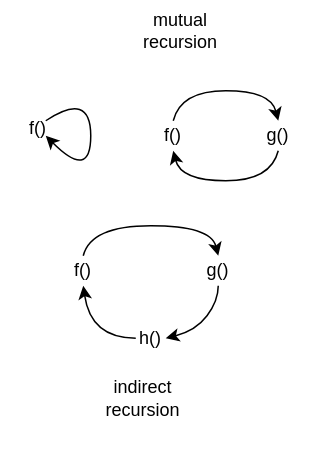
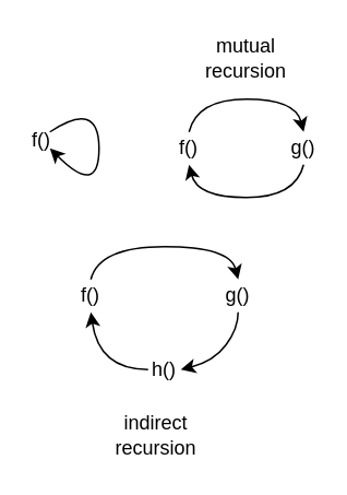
  <mxCell id="0" />
  <mxCell id="1" parent="0" />
  <mxCell id="2" value="f()" style="text;html=1;strokeColor=none;fillColor=none;align=center;verticalAlign=middle;whiteSpace=wrap;rounded=0;" vertex="1" parent="1"><mxGeometry x="20" y="80" width="10" height="10" as="geometry" /></mxCell>
  <mxCell id="3" value="" style="curved=1;endArrow=classic;html=1;rounded=0;exitX=1;exitY=0;exitDx=0;exitDy=0;entryX=1;entryY=1;entryDx=0;entryDy=0;" edge="1" parent="1" source="2" target="2"><mxGeometry width="50" height="50" relative="1" as="geometry"><mxPoint x="100" y="60" as="sourcePoint" /><mxPoint x="180" y="40" as="targetPoint" /><Array as="points"><mxPoint x="60" y="60" /><mxPoint x="60" y="120" /></Array></mxGeometry></mxCell>
  <mxCell id="4" value="f()" style="text;html=1;strokeColor=none;fillColor=none;align=center;verticalAlign=middle;whiteSpace=wrap;rounded=0;" vertex="1" parent="1"><mxGeometry x="110" y="80" width="10" height="20" as="geometry" /></mxCell>
  <mxCell id="5" value="" style="curved=1;endArrow=classic;html=1;rounded=0;exitX=0.5;exitY=0;exitDx=0;exitDy=0;entryX=0.5;entryY=0;entryDx=0;entryDy=0;" edge="1" parent="1" source="4" target="6"><mxGeometry width="50" height="50" relative="1" as="geometry"><mxPoint x="190" y="60" as="sourcePoint" /><mxPoint x="270" y="40" as="targetPoint" /><Array as="points"><mxPoint x="120" y="60" /><mxPoint x="180" y="60" /></Array></mxGeometry></mxCell>
  <mxCell id="6" value="g()" style="text;html=1;strokeColor=none;fillColor=none;align=center;verticalAlign=middle;whiteSpace=wrap;rounded=0;" vertex="1" parent="1"><mxGeometry x="180" y="80" width="10" height="20" as="geometry" /></mxCell>
  <mxCell id="7" value="" style="curved=1;endArrow=classic;html=1;rounded=0;exitX=0.5;exitY=1;exitDx=0;exitDy=0;entryX=0.5;entryY=1;entryDx=0;entryDy=0;" edge="1" parent="1" source="6" target="4"><mxGeometry width="50" height="50" relative="1" as="geometry"><mxPoint x="140" y="140" as="sourcePoint" /><mxPoint x="200" y="140" as="targetPoint" /><Array as="points"><mxPoint x="180" y="120" /><mxPoint x="120" y="120" /></Array></mxGeometry></mxCell>
  <mxCell id="8" value="f()" style="text;html=1;strokeColor=none;fillColor=none;align=center;verticalAlign=middle;whiteSpace=wrap;rounded=0;" vertex="1" parent="1"><mxGeometry x="50" y="170" width="10" height="20" as="geometry" /></mxCell>
  <mxCell id="9" value="" style="curved=1;endArrow=classic;html=1;rounded=0;exitX=0.5;exitY=0;exitDx=0;exitDy=0;entryX=0.5;entryY=0;entryDx=0;entryDy=0;" edge="1" parent="1" source="8" target="10"><mxGeometry width="50" height="50" relative="1" as="geometry"><mxPoint x="130" y="150" as="sourcePoint" /><mxPoint x="210" y="130" as="targetPoint" /><Array as="points"><mxPoint x="60" y="150" /><mxPoint x="140" y="150" /></Array></mxGeometry></mxCell>
  <mxCell id="10" value="g()" style="text;html=1;strokeColor=none;fillColor=none;align=center;verticalAlign=middle;whiteSpace=wrap;rounded=0;" vertex="1" parent="1"><mxGeometry x="140" y="170" width="10" height="20" as="geometry" /></mxCell>
  <mxCell id="11" value="" style="curved=1;endArrow=classic;html=1;rounded=0;exitX=0.5;exitY=1;exitDx=0;exitDy=0;entryX=1;entryY=0.5;entryDx=0;entryDy=0;" edge="1" parent="1" source="10" target="12"><mxGeometry width="50" height="50" relative="1" as="geometry"><mxPoint x="80" y="230" as="sourcePoint" /><mxPoint x="140" y="230" as="targetPoint" /><Array as="points"><mxPoint x="145" y="200" /><mxPoint x="130" y="220" /></Array></mxGeometry></mxCell>
  <mxCell id="12" value="h()" style="text;html=1;strokeColor=none;fillColor=none;align=center;verticalAlign=middle;whiteSpace=wrap;rounded=0;" vertex="1" parent="1"><mxGeometry x="90" y="220" width="20" height="10" as="geometry" /></mxCell>
  <mxCell id="13" value="" style="curved=1;endArrow=classic;html=1;rounded=0;exitX=0;exitY=0.5;exitDx=0;exitDy=0;entryX=0.5;entryY=1;entryDx=0;entryDy=0;" edge="1" parent="1" source="12" target="8"><mxGeometry width="50" height="50" relative="1" as="geometry"><mxPoint x="150" y="190" as="sourcePoint" /><mxPoint x="110" y="230" as="targetPoint" /><Array as="points"><mxPoint x="60" y="225" /></Array></mxGeometry></mxCell>
- <mxCell id="14" value="mutual recursion" style="text;html=1;strokeColor=none;fillColor=none;align=center;verticalAlign=middle;whiteSpace=wrap;rounded=0;" vertex="1" parent="1"><mxGeometry x="90" y="5" width="60" height="30" as="geometry" /></mxCell>
+ <mxCell id="14" value="mutual recursion" style="text;html=1;strokeColor=none;fillColor=none;align=center;verticalAlign=middle;whiteSpace=wrap;rounded=0;" vertex="1" parent="1"><mxGeometry x="120" y="20" width="60" height="30" as="geometry" /></mxCell>
  <mxCell id="15" value="indirect recursion" style="text;html=1;strokeColor=none;fillColor=none;align=center;verticalAlign=middle;whiteSpace=wrap;rounded=0;" vertex="1" parent="1"><mxGeometry x="65" y="250" width="60" height="30" as="geometry" /></mxCell>
